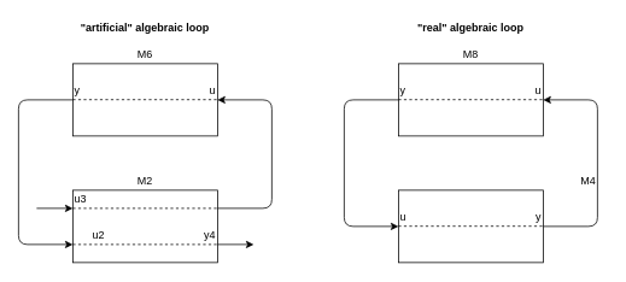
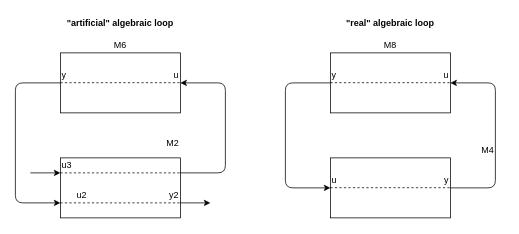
  <mxCell id="0" />
  <mxCell id="1" parent="0" />
  <mxCell id="2" value="" style="group" vertex="1" connectable="0" parent="1"><mxGeometry x="80" y="70" width="160" height="80" as="geometry" /></mxCell>
  <mxCell id="3" value="" style="rounded=0;whiteSpace=wrap;html=1;" vertex="1" parent="2"><mxGeometry width="160" height="80" as="geometry" /></mxCell>
  <mxCell id="4" value="" style="endArrow=none;dashed=1;html=1;exitX=0;exitY=0.25;exitDx=0;exitDy=0;entryX=1;entryY=0.25;entryDx=0;entryDy=0;" edge="1" parent="2"><mxGeometry width="50" height="50" relative="1" as="geometry"><mxPoint y="39.76" as="sourcePoint" /><mxPoint x="160" y="39.76" as="targetPoint" /></mxGeometry></mxCell>
  <mxCell id="5" value="y" style="text;html=1;strokeColor=none;fillColor=none;align=left;verticalAlign=middle;whiteSpace=wrap;rounded=0;" vertex="1" parent="2"><mxGeometry y="20" width="40" height="20" as="geometry" /></mxCell>
  <mxCell id="6" value="u" style="text;html=1;strokeColor=none;fillColor=none;align=right;verticalAlign=middle;whiteSpace=wrap;rounded=0;" vertex="1" parent="2"><mxGeometry x="120" y="20" width="40" height="20" as="geometry" /></mxCell>
  <mxCell id="7" value="" style="group;labelPosition=center;verticalLabelPosition=top;align=center;verticalAlign=bottom;" vertex="1" connectable="0" parent="1"><mxGeometry x="80" y="210" width="160" height="80" as="geometry" /></mxCell>
  <mxCell id="8" value="" style="rounded=0;whiteSpace=wrap;html=1;" vertex="1" parent="7"><mxGeometry width="160" height="80" as="geometry" /></mxCell>
  <mxCell id="9" value="" style="endArrow=none;dashed=1;html=1;exitX=0;exitY=0.25;exitDx=0;exitDy=0;entryX=1;entryY=0.25;entryDx=0;entryDy=0;" edge="1" parent="7" source="8" target="8"><mxGeometry width="50" height="50" relative="1" as="geometry"><mxPoint x="270" y="120" as="sourcePoint" /><mxPoint x="320" y="70" as="targetPoint" /></mxGeometry></mxCell>
  <mxCell id="10" value="" style="endArrow=none;dashed=1;html=1;exitX=0;exitY=0.25;exitDx=0;exitDy=0;entryX=1;entryY=0.25;entryDx=0;entryDy=0;" edge="1" parent="7"><mxGeometry width="50" height="50" relative="1" as="geometry"><mxPoint y="60" as="sourcePoint" /><mxPoint x="160" y="60" as="targetPoint" /></mxGeometry></mxCell>
  <mxCell id="11" value="u3" style="text;html=1;strokeColor=none;fillColor=none;align=left;verticalAlign=middle;whiteSpace=wrap;rounded=0;" vertex="1" parent="7"><mxGeometry width="40" height="20" as="geometry" /></mxCell>
  <mxCell id="12" value="u2" style="text;html=1;strokeColor=none;fillColor=none;align=left;verticalAlign=middle;whiteSpace=wrap;rounded=0;" vertex="1" parent="7"><mxGeometry x="20" y="40" width="40" height="20" as="geometry" /></mxCell>
- <mxCell id="13" value="y4" style="text;html=1;strokeColor=none;fillColor=none;align=right;verticalAlign=middle;whiteSpace=wrap;rounded=0;" vertex="1" parent="7"><mxGeometry x="120" y="40" width="40" height="20" as="geometry" /></mxCell>
+ <mxCell id="13" value="y2" style="text;html=1;strokeColor=none;fillColor=none;align=right;verticalAlign=middle;whiteSpace=wrap;rounded=0;" vertex="1" parent="7"><mxGeometry x="120" y="40" width="40" height="20" as="geometry" /></mxCell>
  <mxCell id="14" value="" style="endArrow=classic;html=1;entryX=0;entryY=0.75;entryDx=0;entryDy=0;edgeStyle=orthogonalEdgeStyle;exitX=0;exitY=0.5;exitDx=0;exitDy=0;" edge="1" parent="1" source="3" target="8"><mxGeometry width="50" height="50" relative="1" as="geometry"><mxPoint x="200" y="220" as="sourcePoint" /><mxPoint x="250" y="170" as="targetPoint" /><Array as="points"><mxPoint x="20" y="110" /><mxPoint x="20" y="270" /></Array></mxGeometry></mxCell>
  <mxCell id="15" value="" style="endArrow=classic;html=1;entryX=0;entryY=0.25;entryDx=0;entryDy=0;" edge="1" parent="1" target="8"><mxGeometry width="50" height="50" relative="1" as="geometry"><mxPoint x="40" y="230" as="sourcePoint" /><mxPoint x="250" y="150" as="targetPoint" /></mxGeometry></mxCell>
  <mxCell id="16" value="" style="endArrow=classic;html=1;" edge="1" parent="1"><mxGeometry width="50" height="50" relative="1" as="geometry"><mxPoint x="240" y="270" as="sourcePoint" /><mxPoint x="280" y="270" as="targetPoint" /></mxGeometry></mxCell>
  <mxCell id="17" value="" style="endArrow=classic;html=1;exitX=1;exitY=0.25;exitDx=0;exitDy=0;edgeStyle=orthogonalEdgeStyle;entryX=1;entryY=0.5;entryDx=0;entryDy=0;" edge="1" parent="1" source="8" target="3"><mxGeometry width="50" height="50" relative="1" as="geometry"><mxPoint x="200" y="220" as="sourcePoint" /><mxPoint x="250" y="170" as="targetPoint" /><Array as="points"><mxPoint x="300" y="230" /><mxPoint x="300" y="110" /></Array></mxGeometry></mxCell>
  <mxCell id="18" value="M6" style="text;html=1;strokeColor=none;fillColor=none;align=center;verticalAlign=middle;whiteSpace=wrap;rounded=0;" vertex="1" parent="1"><mxGeometry x="140" y="50" width="40" height="20" as="geometry" /></mxCell>
- <mxCell id="19" value="M2" style="text;html=1;strokeColor=none;fillColor=none;align=center;verticalAlign=middle;whiteSpace=wrap;rounded=0;" vertex="1" parent="1"><mxGeometry x="140" y="190" width="40" height="20" as="geometry" /></mxCell>
+ <mxCell id="19" value="M2" style="text;html=1;strokeColor=none;fillColor=none;align=center;verticalAlign=middle;whiteSpace=wrap;rounded=0;" vertex="1" parent="1"><mxGeometry x="210" y="180" width="40" height="20" as="geometry" /></mxCell>
  <mxCell id="20" value="" style="group" vertex="1" connectable="0" parent="1"><mxGeometry x="440" y="70" width="160" height="80" as="geometry" /></mxCell>
  <mxCell id="21" value="" style="rounded=0;whiteSpace=wrap;html=1;" vertex="1" parent="20"><mxGeometry width="160" height="80" as="geometry" /></mxCell>
  <mxCell id="22" value="" style="endArrow=none;dashed=1;html=1;exitX=0;exitY=0.25;exitDx=0;exitDy=0;entryX=1;entryY=0.25;entryDx=0;entryDy=0;" edge="1" parent="20"><mxGeometry width="50" height="50" relative="1" as="geometry"><mxPoint y="39.76" as="sourcePoint" /><mxPoint x="160" y="39.76" as="targetPoint" /></mxGeometry></mxCell>
  <mxCell id="23" value="y" style="text;html=1;strokeColor=none;fillColor=none;align=left;verticalAlign=middle;whiteSpace=wrap;rounded=0;" vertex="1" parent="20"><mxGeometry y="20" width="40" height="20" as="geometry" /></mxCell>
  <mxCell id="24" value="u" style="text;html=1;strokeColor=none;fillColor=none;align=right;verticalAlign=middle;whiteSpace=wrap;rounded=0;" vertex="1" parent="20"><mxGeometry x="120" y="20" width="40" height="20" as="geometry" /></mxCell>
  <mxCell id="25" value="M8" style="text;html=1;strokeColor=none;fillColor=none;align=center;verticalAlign=middle;whiteSpace=wrap;rounded=0;" vertex="1" parent="1"><mxGeometry x="500" y="50" width="40" height="20" as="geometry" /></mxCell>
  <mxCell id="26" value="" style="group" vertex="1" connectable="0" parent="1"><mxGeometry x="440" y="210" width="160" height="80" as="geometry" /></mxCell>
  <mxCell id="27" value="" style="rounded=0;whiteSpace=wrap;html=1;" vertex="1" parent="26"><mxGeometry width="160" height="80" as="geometry" /></mxCell>
  <mxCell id="28" value="" style="endArrow=none;dashed=1;html=1;exitX=0;exitY=0.25;exitDx=0;exitDy=0;entryX=1;entryY=0.25;entryDx=0;entryDy=0;" edge="1" parent="26"><mxGeometry width="50" height="50" relative="1" as="geometry"><mxPoint y="39.76" as="sourcePoint" /><mxPoint x="160" y="39.76" as="targetPoint" /></mxGeometry></mxCell>
  <mxCell id="29" value="u" style="text;html=1;strokeColor=none;fillColor=none;align=left;verticalAlign=middle;whiteSpace=wrap;rounded=0;" vertex="1" parent="26"><mxGeometry y="20" width="40" height="20" as="geometry" /></mxCell>
  <mxCell id="30" value="y" style="text;html=1;strokeColor=none;fillColor=none;align=right;verticalAlign=middle;whiteSpace=wrap;rounded=0;" vertex="1" parent="26"><mxGeometry x="120" y="20" width="40" height="20" as="geometry" /></mxCell>
  <mxCell id="31" value="M4" style="text;html=1;strokeColor=none;fillColor=none;align=center;verticalAlign=middle;whiteSpace=wrap;rounded=0;" vertex="1" parent="1"><mxGeometry x="630" y="190" width="40" height="20" as="geometry" /></mxCell>
  <mxCell id="32" value="" style="endArrow=classic;html=1;exitX=0;exitY=1;exitDx=0;exitDy=0;edgeStyle=orthogonalEdgeStyle;entryX=0;entryY=1;entryDx=0;entryDy=0;" edge="1" parent="1" source="23" target="29"><mxGeometry width="50" height="50" relative="1" as="geometry"><mxPoint x="250" y="260" as="sourcePoint" /><mxPoint x="250" y="120" as="targetPoint" /><Array as="points"><mxPoint x="380" y="110" /><mxPoint x="380" y="250" /></Array></mxGeometry></mxCell>
  <mxCell id="33" value="" style="endArrow=classic;html=1;edgeStyle=orthogonalEdgeStyle;entryX=1;entryY=0.5;entryDx=0;entryDy=0;exitX=1;exitY=0.5;exitDx=0;exitDy=0;" edge="1" parent="1" source="27" target="21"><mxGeometry width="50" height="50" relative="1" as="geometry"><mxPoint x="600" y="270" as="sourcePoint" /><mxPoint x="450" y="280" as="targetPoint" /><Array as="points"><mxPoint x="660" y="250" /><mxPoint x="660" y="110" /></Array></mxGeometry></mxCell>
  <mxCell id="34" value="&quot;artificial&quot; algebraic loop" style="text;html=1;strokeColor=none;fillColor=none;align=center;verticalAlign=middle;whiteSpace=wrap;rounded=0;fontStyle=1" vertex="1" parent="1"><mxGeometry x="80" y="20" width="160" height="20" as="geometry" /></mxCell>
  <mxCell id="35" value="&quot;real&quot; algebraic loop" style="text;html=1;strokeColor=none;fillColor=none;align=center;verticalAlign=middle;whiteSpace=wrap;rounded=0;fontStyle=1" vertex="1" parent="1"><mxGeometry x="440" y="20" width="160" height="20" as="geometry" /></mxCell>
